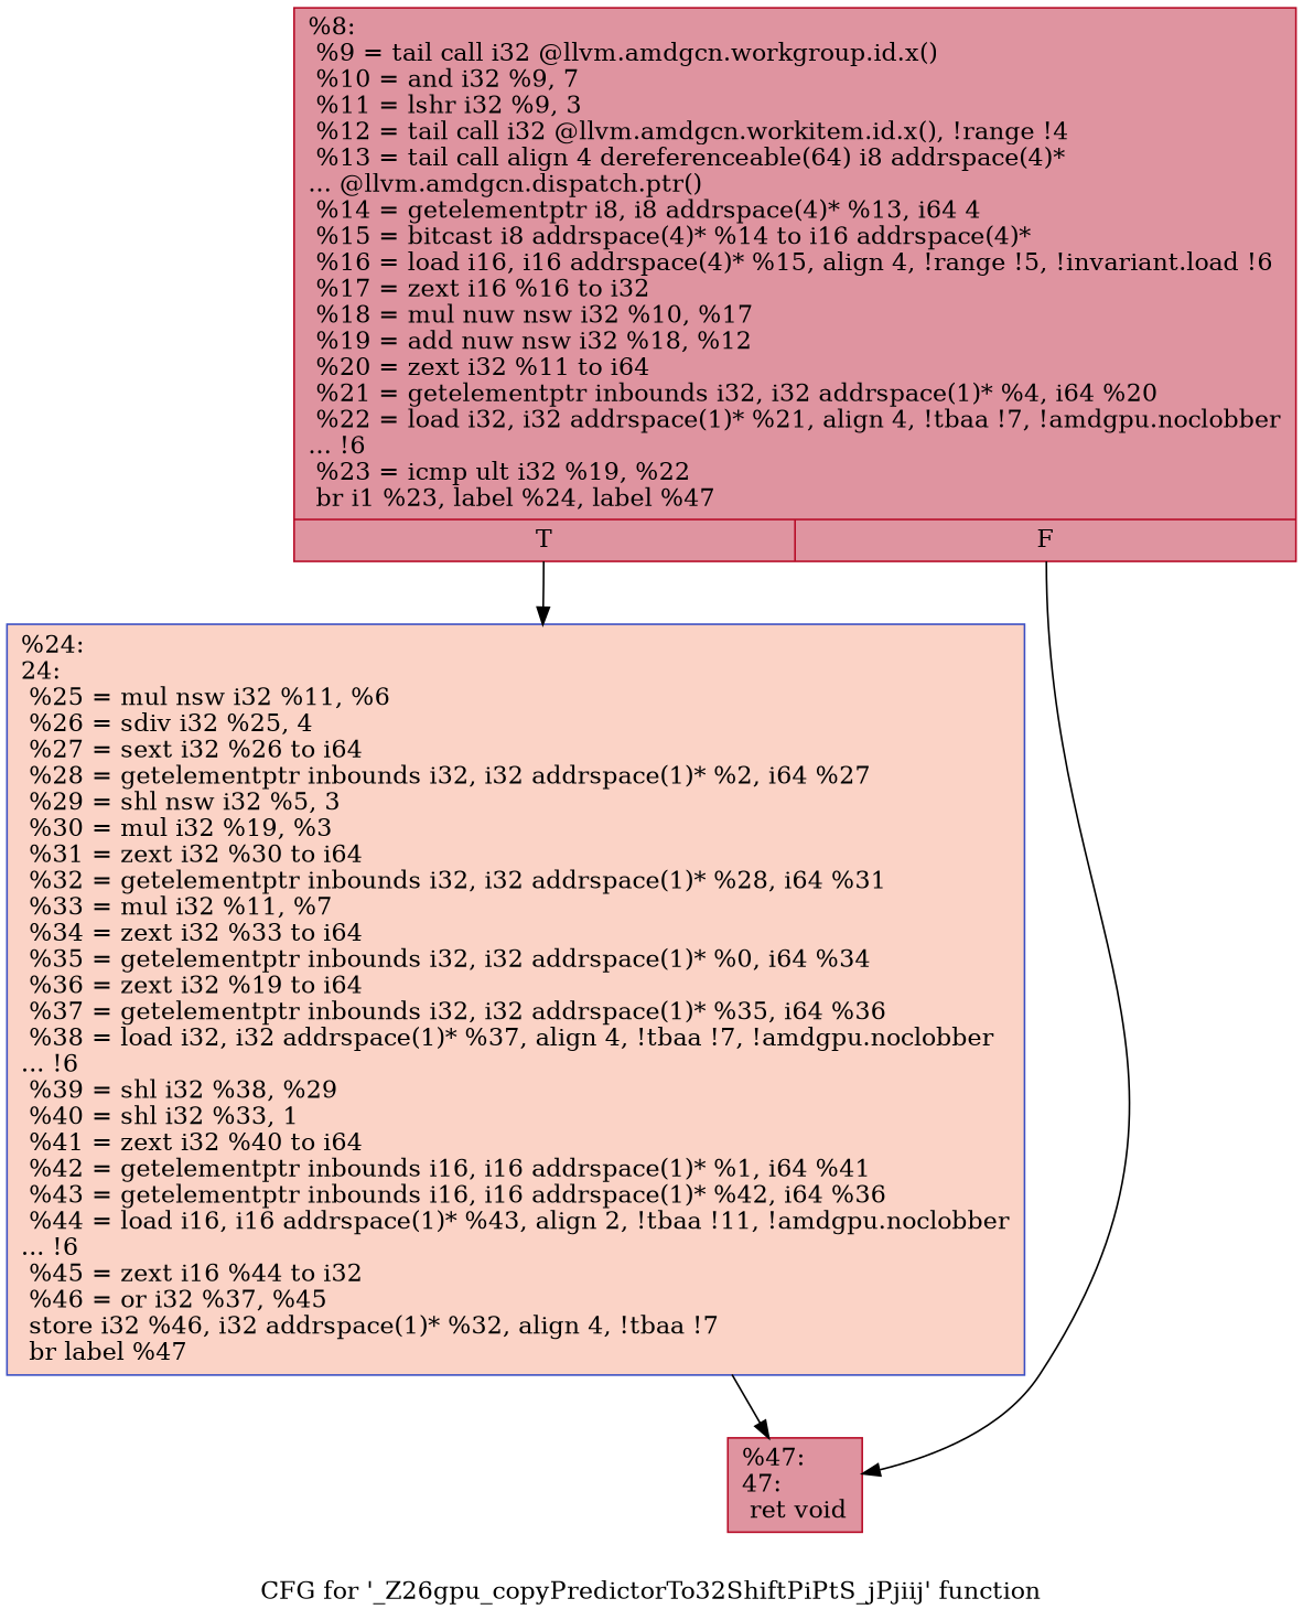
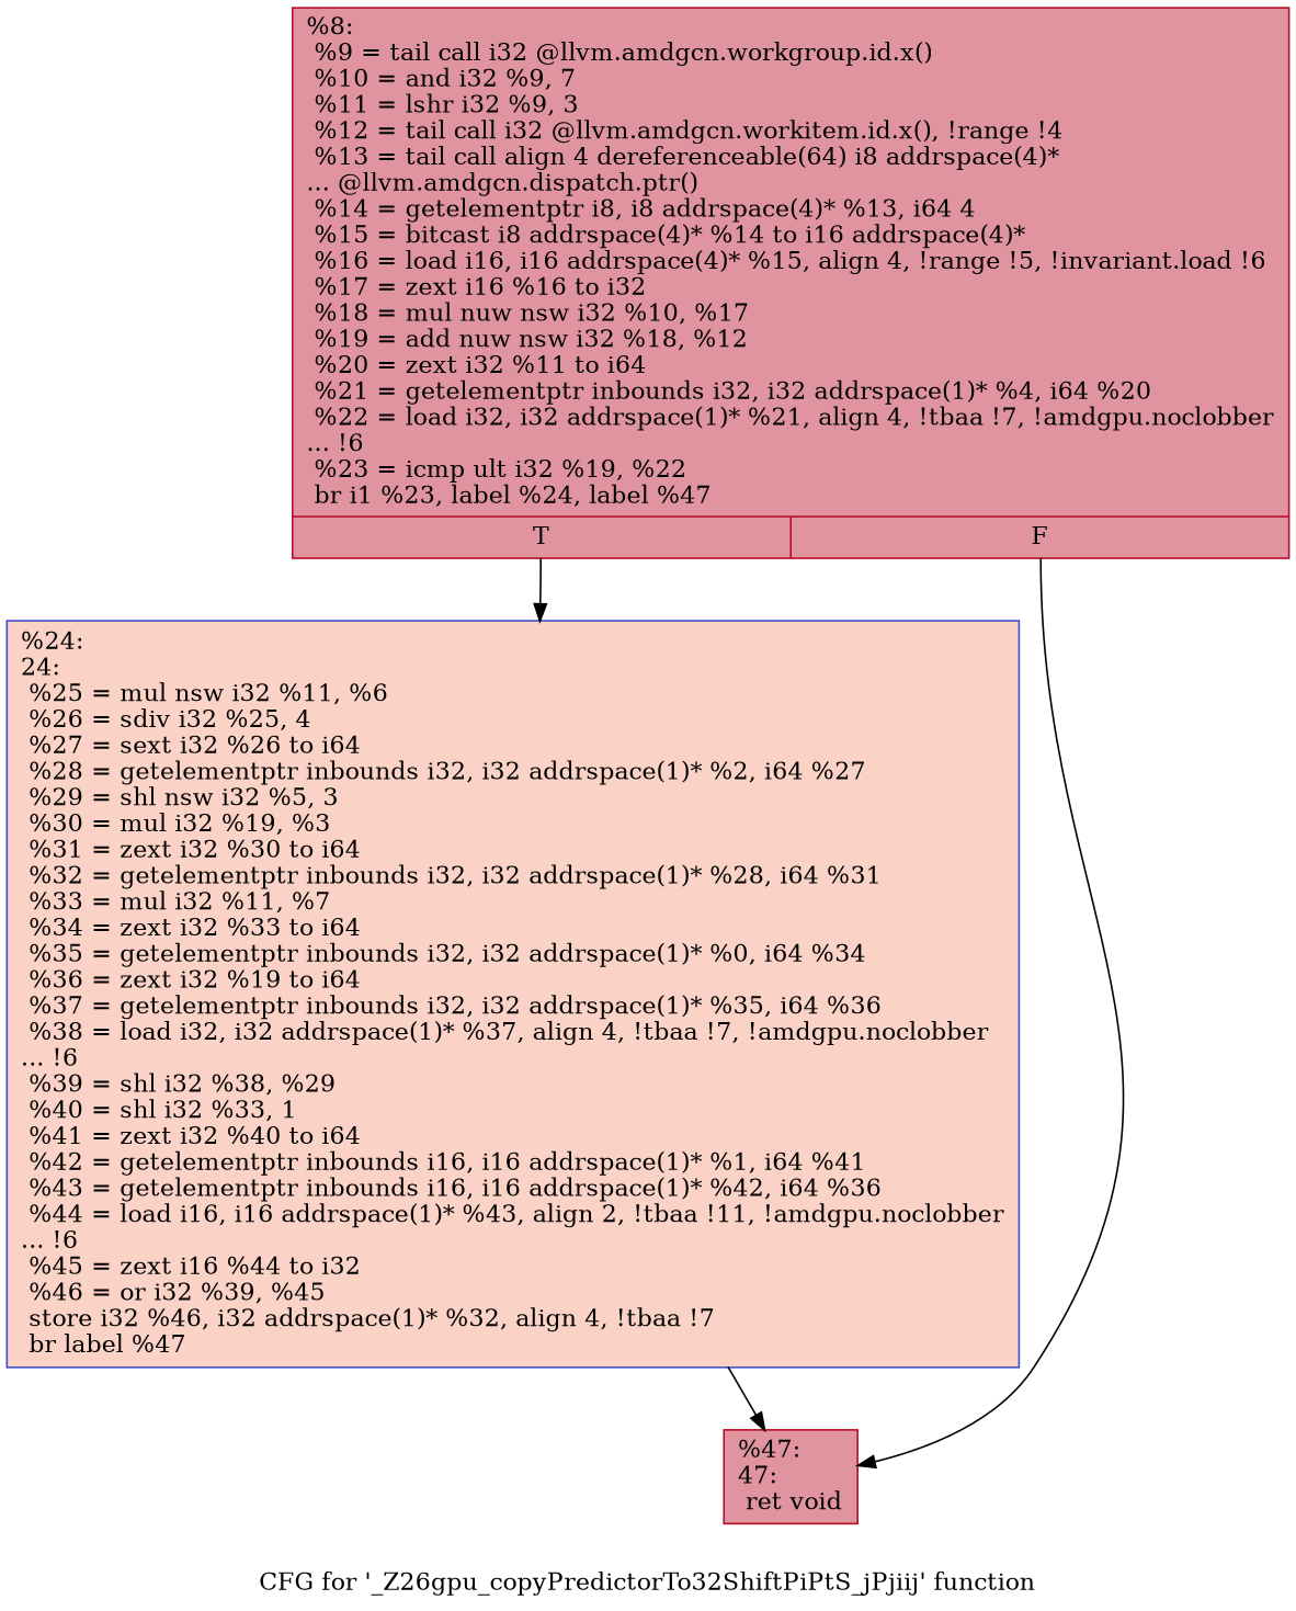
  digraph {
    label="CFG for '_Z26gpu_copyPredictorTo32ShiftPiPtS_jPjiij' function"
    node [color="#b70d28ff" fillcolor="#b70d2870" shape=record style=filled]
    n1 [label="{%8:\l  %9 = tail call i32 @llvm.amdgcn.workgroup.id.x()\l  %10 = and i32 %9, 7\l  %11 = lshr i32 %9, 3\l  %12 = tail call i32 @llvm.amdgcn.workitem.id.x(), !range !4\l  %13 = tail call align 4 dereferenceable(64) i8 addrspace(4)*\l... @llvm.amdgcn.dispatch.ptr()\l  %14 = getelementptr i8, i8 addrspace(4)* %13, i64 4\l  %15 = bitcast i8 addrspace(4)* %14 to i16 addrspace(4)*\l  %16 = load i16, i16 addrspace(4)* %15, align 4, !range !5, !invariant.load !6\l  %17 = zext i16 %16 to i32\l  %18 = mul nuw nsw i32 %10, %17\l  %19 = add nuw nsw i32 %18, %12\l  %20 = zext i32 %11 to i64\l  %21 = getelementptr inbounds i32, i32 addrspace(1)* %4, i64 %20\l  %22 = load i32, i32 addrspace(1)* %21, align 4, !tbaa !7, !amdgpu.noclobber\l... !6\l  %23 = icmp ult i32 %19, %22\l  br i1 %23, label %24, label %47\l|{<s0>T|<s1>F}}"]
-   n2 [color="#3d50c3ff" fillcolor="#f59c7d70" label="{%24:\l24:                                               \l  %25 = mul nsw i32 %11, %6\l  %26 = sdiv i32 %25, 4\l  %27 = sext i32 %26 to i64\l  %28 = getelementptr inbounds i32, i32 addrspace(1)* %2, i64 %27\l  %29 = shl nsw i32 %5, 3\l  %30 = mul i32 %19, %3\l  %31 = zext i32 %30 to i64\l  %32 = getelementptr inbounds i32, i32 addrspace(1)* %28, i64 %31\l  %33 = mul i32 %11, %7\l  %34 = zext i32 %33 to i64\l  %35 = getelementptr inbounds i32, i32 addrspace(1)* %0, i64 %34\l  %36 = zext i32 %19 to i64\l  %37 = getelementptr inbounds i32, i32 addrspace(1)* %35, i64 %36\l  %38 = load i32, i32 addrspace(1)* %37, align 4, !tbaa !7, !amdgpu.noclobber\l... !6\l  %39 = shl i32 %38, %29\l  %40 = shl i32 %33, 1\l  %41 = zext i32 %40 to i64\l  %42 = getelementptr inbounds i16, i16 addrspace(1)* %1, i64 %41\l  %43 = getelementptr inbounds i16, i16 addrspace(1)* %42, i64 %36\l  %44 = load i16, i16 addrspace(1)* %43, align 2, !tbaa !11, !amdgpu.noclobber\l... !6\l  %45 = zext i16 %44 to i32\l  %46 = or i32 %37, %45\l  store i32 %46, i32 addrspace(1)* %32, align 4, !tbaa !7\l  br label %47\l}"]
+   n2 [color="#3d50c3ff" fillcolor="#f59c7d70" label="{%24:\l24:                                               \l  %25 = mul nsw i32 %11, %6\l  %26 = sdiv i32 %25, 4\l  %27 = sext i32 %26 to i64\l  %28 = getelementptr inbounds i32, i32 addrspace(1)* %2, i64 %27\l  %29 = shl nsw i32 %5, 3\l  %30 = mul i32 %19, %3\l  %31 = zext i32 %30 to i64\l  %32 = getelementptr inbounds i32, i32 addrspace(1)* %28, i64 %31\l  %33 = mul i32 %11, %7\l  %34 = zext i32 %33 to i64\l  %35 = getelementptr inbounds i32, i32 addrspace(1)* %0, i64 %34\l  %36 = zext i32 %19 to i64\l  %37 = getelementptr inbounds i32, i32 addrspace(1)* %35, i64 %36\l  %38 = load i32, i32 addrspace(1)* %37, align 4, !tbaa !7, !amdgpu.noclobber\l... !6\l  %39 = shl i32 %38, %29\l  %40 = shl i32 %33, 1\l  %41 = zext i32 %40 to i64\l  %42 = getelementptr inbounds i16, i16 addrspace(1)* %1, i64 %41\l  %43 = getelementptr inbounds i16, i16 addrspace(1)* %42, i64 %36\l  %44 = load i16, i16 addrspace(1)* %43, align 2, !tbaa !11, !amdgpu.noclobber\l... !6\l  %45 = zext i16 %44 to i32\l  %46 = or i32 %39, %45\l  store i32 %46, i32 addrspace(1)* %32, align 4, !tbaa !7\l  br label %47\l}"]
    n3 [label="{%47:\l47:                                               \l  ret void\l}"]
    n1 -> n2 [tailport=s0]
    n1 -> n3 [tailport=s1]
    n2 -> n3
  }
